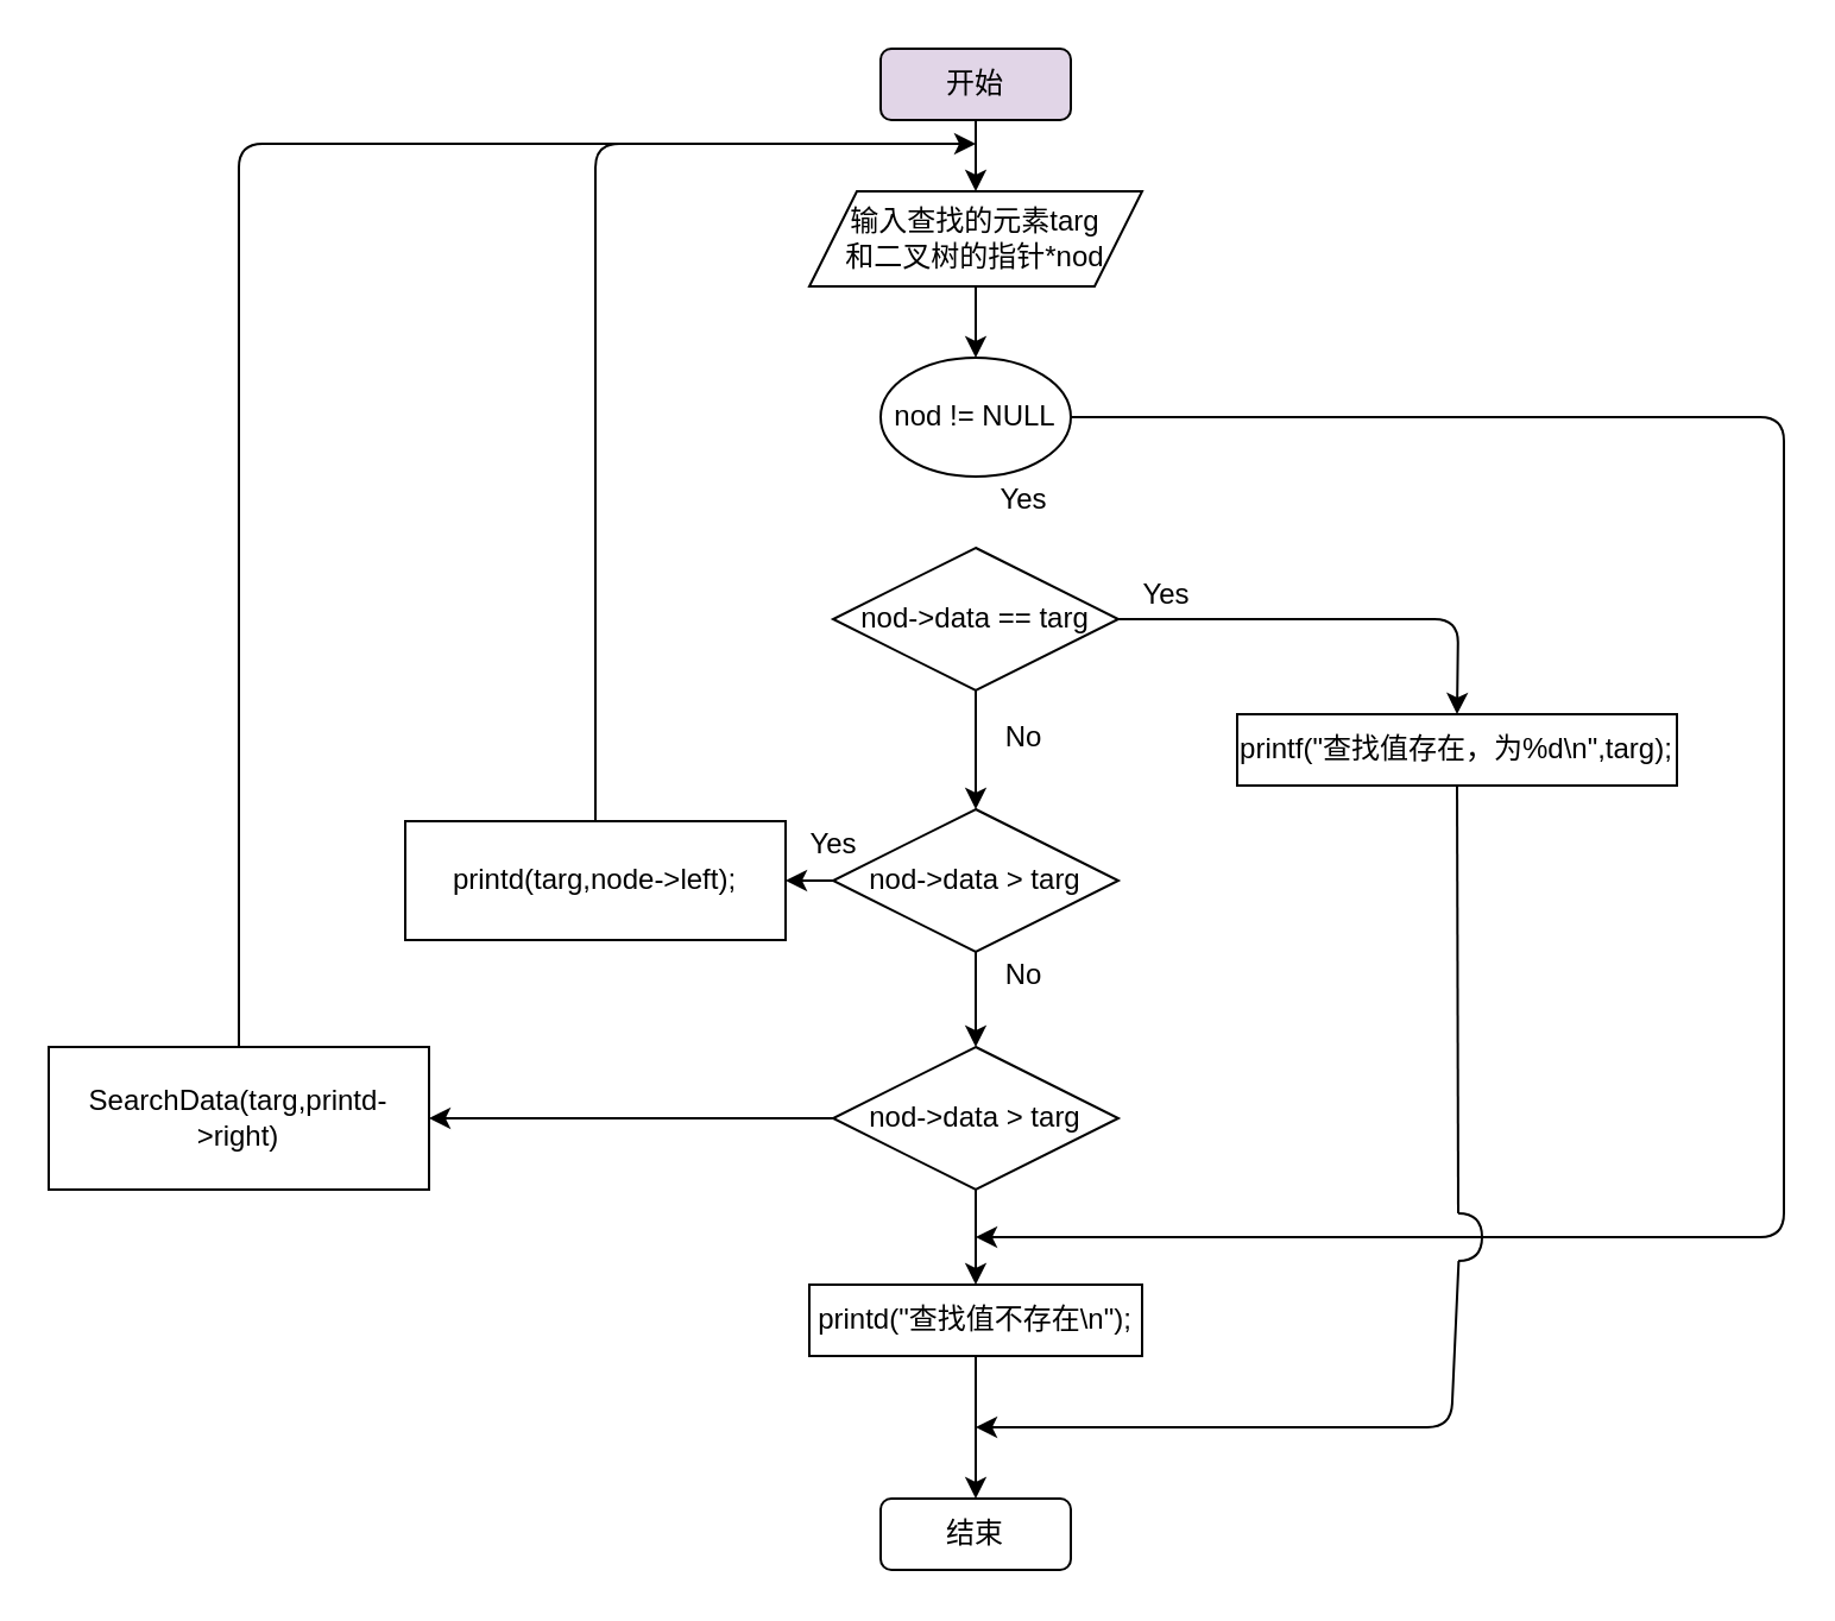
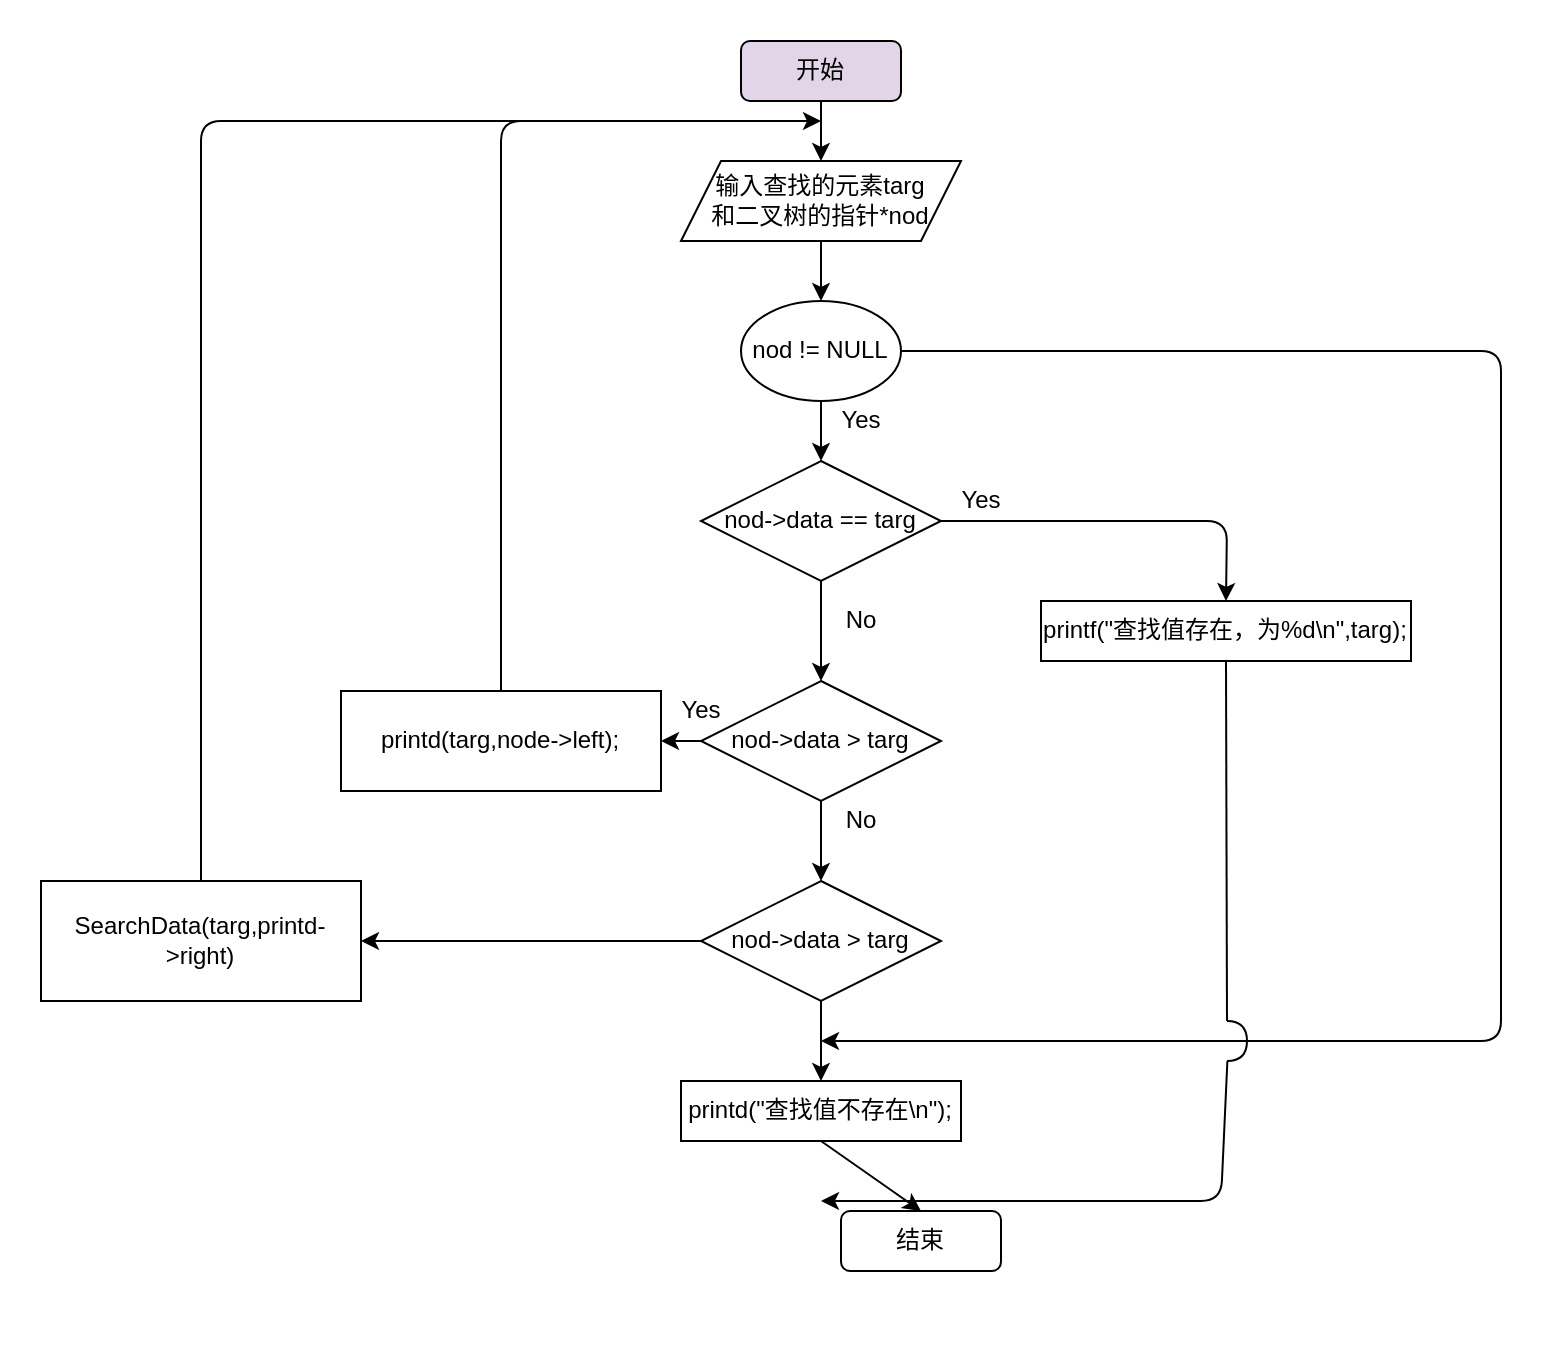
  <mxCell id="0" />
  <mxCell id="1" parent="0" />
  <mxCell id="2" value="开始" style="rounded=1;whiteSpace=wrap;html=1;fillColor=#e1d5e7;" vertex="1" parent="1"><mxGeometry x="370" y="20" width="80" height="30" as="geometry" /></mxCell>
  <mxCell id="3" value="nod != NULL" style="ellipse;whiteSpace=wrap;html=1;" vertex="1" parent="1"><mxGeometry x="370" y="150" width="80" height="50" as="geometry" /></mxCell>
  <mxCell id="4" value="输入查找的元素targ&lt;br&gt;和二叉树的指针*nod" style="shape=parallelogram;perimeter=parallelogramPerimeter;whiteSpace=wrap;html=1;fixedSize=1;" vertex="1" parent="1"><mxGeometry x="340" y="80" width="140" height="40" as="geometry" /></mxCell>
  <mxCell id="5" value="nod-&amp;gt;data == targ" style="rhombus;whiteSpace=wrap;html=1;" vertex="1" parent="1"><mxGeometry x="350" y="230" width="120" height="60" as="geometry" /></mxCell>
  <mxCell id="6" value="printf(&quot;查找值存在，为%d\n&quot;,targ);" style="rounded=0;whiteSpace=wrap;html=1;" vertex="1" parent="1"><mxGeometry x="520" y="300" width="185" height="30" as="geometry" /></mxCell>
  <mxCell id="7" value="" style="edgeStyle=orthogonalEdgeStyle;rounded=0;orthogonalLoop=1;jettySize=auto;html=1;" edge="1" parent="1" source="8" target="22"><mxGeometry relative="1" as="geometry" /></mxCell>
  <mxCell id="8" value="nod-&amp;gt;data &amp;gt; targ" style="rhombus;whiteSpace=wrap;html=1;" vertex="1" parent="1"><mxGeometry x="350" y="340" width="120" height="60" as="geometry" /></mxCell>
  <mxCell id="9" value="" style="endArrow=classic;html=1;exitX=0.5;exitY=1;exitDx=0;exitDy=0;entryX=0.5;entryY=0;entryDx=0;entryDy=0;" edge="1" parent="1" source="2" target="4"><mxGeometry width="50" height="50" relative="1" as="geometry"><mxPoint x="540" y="230" as="sourcePoint" /><mxPoint x="590" y="180" as="targetPoint" /></mxGeometry></mxCell>
  <mxCell id="10" value="" style="endArrow=classic;html=1;exitX=0.5;exitY=1;exitDx=0;exitDy=0;entryX=0.5;entryY=0;entryDx=0;entryDy=0;" edge="1" parent="1" source="4" target="3"><mxGeometry width="50" height="50" relative="1" as="geometry"><mxPoint x="540" y="230" as="sourcePoint" /><mxPoint x="590" y="180" as="targetPoint" /></mxGeometry></mxCell>
+ <mxCell id="11" value="" style="endArrow=classic;html=1;exitX=0.5;exitY=1;exitDx=0;exitDy=0;entryX=0.5;entryY=0;entryDx=0;entryDy=0;" edge="1" parent="1" source="3" target="5"><mxGeometry width="50" height="50" relative="1" as="geometry"><mxPoint x="540" y="230" as="sourcePoint" /><mxPoint x="590" y="180" as="targetPoint" /></mxGeometry></mxCell>
  <mxCell id="12" value="Yes" style="text;html=1;align=center;verticalAlign=middle;resizable=0;points=[];autosize=1;strokeColor=none;fillColor=none;" vertex="1" parent="1"><mxGeometry x="410" y="200" width="40" height="20" as="geometry" /></mxCell>
  <mxCell id="13" value="" style="endArrow=classic;html=1;exitX=1;exitY=0.5;exitDx=0;exitDy=0;entryX=0.5;entryY=0;entryDx=0;entryDy=0;" edge="1" parent="1" source="5" target="6"><mxGeometry width="50" height="50" relative="1" as="geometry"><mxPoint x="540" y="230" as="sourcePoint" /><mxPoint x="590" y="180" as="targetPoint" /><Array as="points"><mxPoint x="613" y="260" /></Array></mxGeometry></mxCell>
  <mxCell id="14" value="Yes" style="text;html=1;align=center;verticalAlign=middle;resizable=0;points=[];autosize=1;strokeColor=none;fillColor=none;" vertex="1" parent="1"><mxGeometry x="470" y="240" width="40" height="20" as="geometry" /></mxCell>
  <mxCell id="15" value="" style="endArrow=classic;html=1;exitX=0.5;exitY=1;exitDx=0;exitDy=0;entryX=0.5;entryY=0;entryDx=0;entryDy=0;" edge="1" parent="1" source="5" target="8"><mxGeometry width="50" height="50" relative="1" as="geometry"><mxPoint x="540" y="230" as="sourcePoint" /><mxPoint x="590" y="180" as="targetPoint" /></mxGeometry></mxCell>
  <mxCell id="16" value="No" style="text;html=1;align=center;verticalAlign=middle;resizable=0;points=[];autosize=1;strokeColor=none;fillColor=none;" vertex="1" parent="1"><mxGeometry x="415" y="300" width="30" height="20" as="geometry" /></mxCell>
  <mxCell id="17" value="printd(targ,node-&amp;gt;left);" style="rounded=0;whiteSpace=wrap;html=1;" vertex="1" parent="1"><mxGeometry x="170" y="345" width="160" height="50" as="geometry" /></mxCell>
  <mxCell id="18" value="" style="endArrow=classic;html=1;exitX=0;exitY=0.5;exitDx=0;exitDy=0;" edge="1" parent="1" source="8"><mxGeometry width="50" height="50" relative="1" as="geometry"><mxPoint x="460" y="300" as="sourcePoint" /><mxPoint x="330" y="370" as="targetPoint" /></mxGeometry></mxCell>
  <mxCell id="19" value="" style="endArrow=classic;html=1;exitX=0.5;exitY=0;exitDx=0;exitDy=0;" edge="1" parent="1" source="17"><mxGeometry width="50" height="50" relative="1" as="geometry"><mxPoint x="250" y="340" as="sourcePoint" /><mxPoint x="410" y="60" as="targetPoint" /><Array as="points"><mxPoint x="250" y="60" /></Array></mxGeometry></mxCell>
  <mxCell id="20" value="Yes" style="text;html=1;align=center;verticalAlign=middle;resizable=0;points=[];autosize=1;strokeColor=none;fillColor=none;" vertex="1" parent="1"><mxGeometry x="330" y="345" width="40" height="20" as="geometry" /></mxCell>
  <mxCell id="21" value="" style="edgeStyle=orthogonalEdgeStyle;rounded=0;orthogonalLoop=1;jettySize=auto;html=1;" edge="1" parent="1" source="22" target="24"><mxGeometry relative="1" as="geometry" /></mxCell>
  <mxCell id="22" value="nod-&amp;gt;data &amp;gt; targ" style="rhombus;whiteSpace=wrap;html=1;" vertex="1" parent="1"><mxGeometry x="350" y="440" width="120" height="60" as="geometry" /></mxCell>
  <mxCell id="23" value="No" style="text;html=1;align=center;verticalAlign=middle;resizable=0;points=[];autosize=1;strokeColor=none;fillColor=none;" vertex="1" parent="1"><mxGeometry x="415" y="400" width="30" height="20" as="geometry" /></mxCell>
  <mxCell id="24" value="SearchData(targ,printd-&amp;gt;right)" style="whiteSpace=wrap;html=1;" vertex="1" parent="1"><mxGeometry x="20" y="440" width="160" height="60" as="geometry" /></mxCell>
  <mxCell id="25" value="" style="endArrow=none;html=1;exitX=0.5;exitY=0;exitDx=0;exitDy=0;" edge="1" parent="1" source="24"><mxGeometry width="50" height="50" relative="1" as="geometry"><mxPoint x="370" y="260" as="sourcePoint" /><mxPoint x="260" y="60" as="targetPoint" /><Array as="points"><mxPoint x="100" y="60" /></Array></mxGeometry></mxCell>
  <mxCell id="26" value="printd(&quot;查找值不存在\n&quot;);" style="rounded=0;whiteSpace=wrap;html=1;" vertex="1" parent="1"><mxGeometry x="340" y="540" width="140" height="30" as="geometry" /></mxCell>
  <mxCell id="27" value="" style="endArrow=classic;html=1;entryX=0.5;entryY=0;entryDx=0;entryDy=0;" edge="1" parent="1" target="26"><mxGeometry width="50" height="50" relative="1" as="geometry"><mxPoint x="410" y="500" as="sourcePoint" /><mxPoint x="630" y="420" as="targetPoint" /></mxGeometry></mxCell>
- <mxCell id="28" value="结束" style="rounded=1;whiteSpace=wrap;html=1;" vertex="1" parent="1"><mxGeometry x="370" y="630" width="80" height="30" as="geometry" /></mxCell>
+ <mxCell id="28" value="结束" style="rounded=1;whiteSpace=wrap;html=1;" vertex="1" parent="1"><mxGeometry x="420" y="605" width="80" height="30" as="geometry" /></mxCell>
  <mxCell id="29" value="" style="endArrow=classic;html=1;exitX=1;exitY=0.5;exitDx=0;exitDy=0;" edge="1" parent="1" source="3"><mxGeometry width="50" height="50" relative="1" as="geometry"><mxPoint x="590" y="290" as="sourcePoint" /><mxPoint x="410" y="520" as="targetPoint" /><Array as="points"><mxPoint x="750" y="175" /><mxPoint x="750" y="520" /></Array></mxGeometry></mxCell>
  <mxCell id="30" value="" style="endArrow=classic;html=1;exitX=0.5;exitY=1;exitDx=0;exitDy=0;entryX=0.5;entryY=0;entryDx=0;entryDy=0;entryPerimeter=0;" edge="1" parent="1" source="26" target="28"><mxGeometry width="50" height="50" relative="1" as="geometry"><mxPoint x="590" y="560" as="sourcePoint" /><mxPoint x="640" y="510" as="targetPoint" /></mxGeometry></mxCell>
  <mxCell id="31" value="" style="shape=requiredInterface;html=1;verticalLabelPosition=bottom;" vertex="1" parent="1"><mxGeometry x="613" y="510" width="10" height="20" as="geometry" /></mxCell>
  <mxCell id="32" value="" style="endArrow=none;html=1;exitX=0.5;exitY=1;exitDx=0;exitDy=0;" edge="1" parent="1" source="6"><mxGeometry width="50" height="50" relative="1" as="geometry"><mxPoint x="870" y="460" as="sourcePoint" /><mxPoint x="613" y="510" as="targetPoint" /></mxGeometry></mxCell>
  <mxCell id="33" value="" style="endArrow=classic;html=1;exitX=0.019;exitY=1.003;exitDx=0;exitDy=0;exitPerimeter=0;" edge="1" parent="1"><mxGeometry width="50" height="50" relative="1" as="geometry"><mxPoint x="613.19" y="530.06" as="sourcePoint" /><mxPoint x="410" y="600" as="targetPoint" /><Array as="points"><mxPoint x="610" y="600" /></Array></mxGeometry></mxCell>
